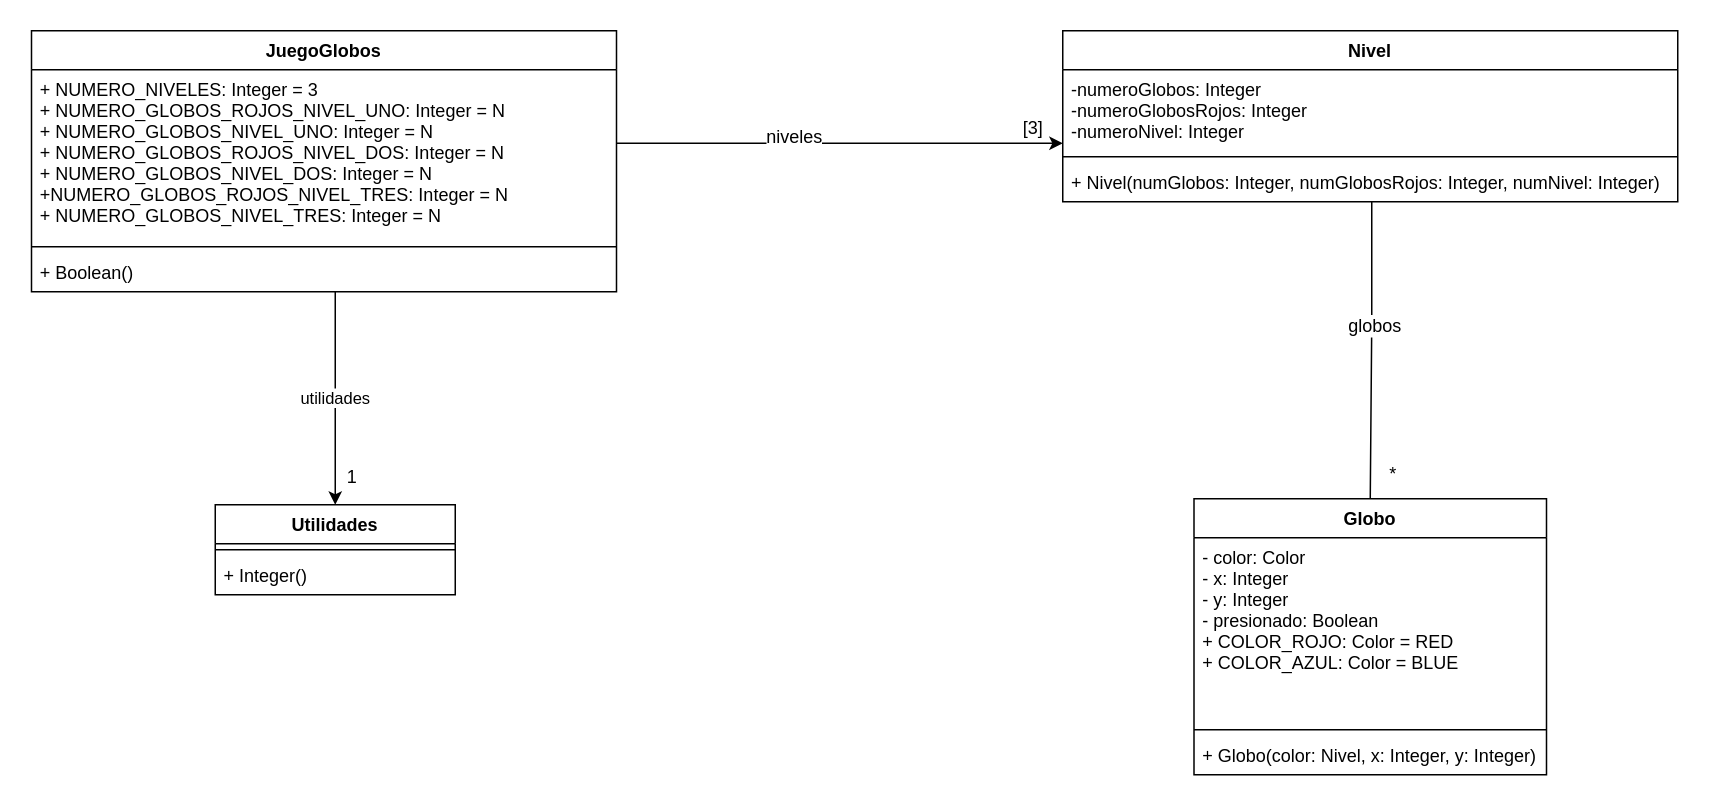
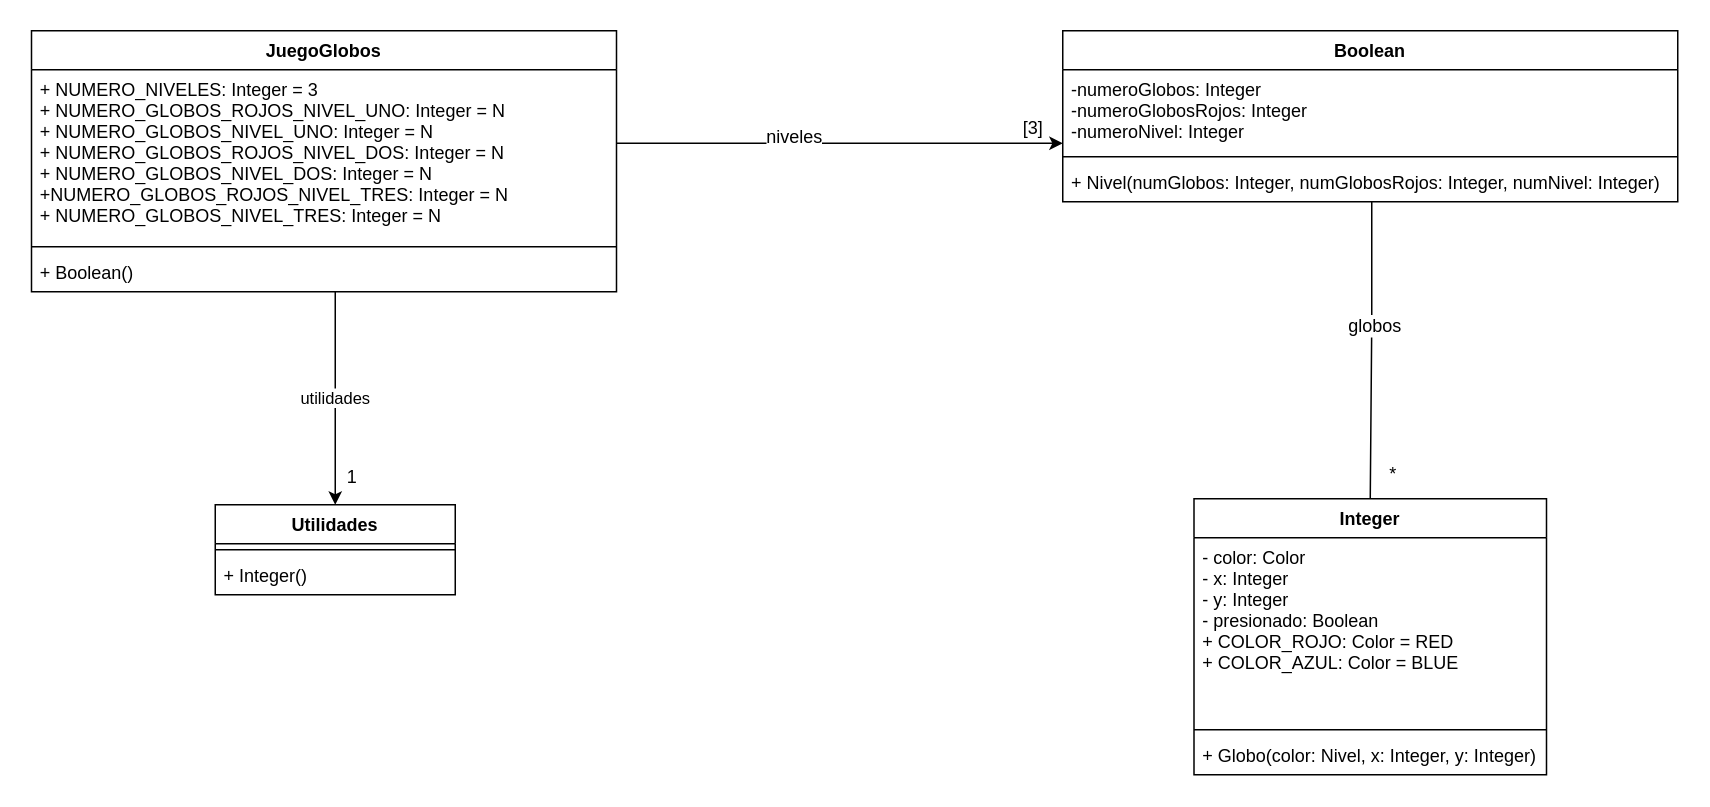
  <mxCell id="0" />
  <mxCell id="1" parent="0" />
  <mxCell id="2" value="JuegoGlobos" style="swimlane;fontStyle=1;align=center;verticalAlign=top;childLayout=stackLayout;horizontal=1;startSize=26;horizontalStack=0;resizeParent=1;resizeParentMax=0;resizeLast=0;collapsible=1;marginBottom=0;" vertex="1" parent="1"><mxGeometry x="20.5" y="20" width="390" height="174" as="geometry" /></mxCell>
  <mxCell id="3" value="+ NUMERO_NIVELES: Integer = 3&#10;+ NUMERO_GLOBOS_ROJOS_NIVEL_UNO: Integer = N&#10;+ NUMERO_GLOBOS_NIVEL_UNO: Integer = N&#10;+ NUMERO_GLOBOS_ROJOS_NIVEL_DOS: Integer = N&#10;+ NUMERO_GLOBOS_NIVEL_DOS: Integer = N&#10;+NUMERO_GLOBOS_ROJOS_NIVEL_TRES: Integer = N&#10;+ NUMERO_GLOBOS_NIVEL_TRES: Integer = N&#10;" style="text;strokeColor=none;fillColor=none;align=left;verticalAlign=top;spacingLeft=4;spacingRight=4;overflow=hidden;rotatable=0;points=[[0,0.5],[1,0.5]];portConstraint=eastwest;" vertex="1" parent="2"><mxGeometry y="26" width="390" height="114" as="geometry" /></mxCell>
  <mxCell id="4" value="" style="line;strokeWidth=1;fillColor=none;align=left;verticalAlign=middle;spacingTop=-1;spacingLeft=3;spacingRight=3;rotatable=0;labelPosition=right;points=[];portConstraint=eastwest;" vertex="1" parent="2"><mxGeometry y="140" width="390" height="8" as="geometry" /></mxCell>
  <mxCell id="5" value="+ Boolean()" style="text;strokeColor=none;fillColor=none;align=left;verticalAlign=top;spacingLeft=4;spacingRight=4;overflow=hidden;rotatable=0;points=[[0,0.5],[1,0.5]];portConstraint=eastwest;" vertex="1" parent="2"><mxGeometry y="148" width="390" height="26" as="geometry" /></mxCell>
  <mxCell id="6" style="edgeStyle=orthogonalEdgeStyle;rounded=0;orthogonalLoop=1;jettySize=auto;html=1;entryX=0.5;entryY=0;entryDx=0;entryDy=0;startArrow=none;startFill=0;endArrow=none;" edge="1" parent="1" source="9" target="13"><mxGeometry relative="1" as="geometry"><Array as="points"><mxPoint x="914" y="215" /><mxPoint x="914" y="215" /></Array></mxGeometry></mxCell>
  <mxCell id="7" value="globos" style="text;html=1;resizable=0;points=[];align=center;verticalAlign=middle;labelBackgroundColor=#ffffff;" vertex="1" connectable="0" parent="6"><mxGeometry x="-0.116" y="6" relative="1" as="geometry"><mxPoint x="-4" y="-6" as="offset" /></mxGeometry></mxCell>
  <mxCell id="8" value="*" style="text;html=1;resizable=0;points=[];align=center;verticalAlign=middle;labelBackgroundColor=#ffffff;" vertex="1" connectable="0" parent="6"><mxGeometry x="0.705" relative="1" as="geometry"><mxPoint x="14.5" y="13" as="offset" /></mxGeometry></mxCell>
- <mxCell id="9" value="Nivel" style="swimlane;fontStyle=1;align=center;verticalAlign=top;childLayout=stackLayout;horizontal=1;startSize=26;horizontalStack=0;resizeParent=1;resizeParentMax=0;resizeLast=0;collapsible=1;marginBottom=0;" vertex="1" parent="1"><mxGeometry x="708" y="20" width="410" height="114" as="geometry" /></mxCell>
+ <mxCell id="9" value="Boolean" style="swimlane;fontStyle=1;align=center;verticalAlign=top;childLayout=stackLayout;horizontal=1;startSize=26;horizontalStack=0;resizeParent=1;resizeParentMax=0;resizeLast=0;collapsible=1;marginBottom=0;" vertex="1" parent="1"><mxGeometry x="708" y="20" width="410" height="114" as="geometry" /></mxCell>
  <mxCell id="10" value="-numeroGlobos: Integer&#10;-numeroGlobosRojos: Integer&#10;-numeroNivel: Integer" style="text;strokeColor=none;fillColor=none;align=left;verticalAlign=top;spacingLeft=4;spacingRight=4;overflow=hidden;rotatable=0;points=[[0,0.5],[1,0.5]];portConstraint=eastwest;" vertex="1" parent="9"><mxGeometry y="26" width="410" height="54" as="geometry" /></mxCell>
  <mxCell id="11" value="" style="line;strokeWidth=1;fillColor=none;align=left;verticalAlign=middle;spacingTop=-1;spacingLeft=3;spacingRight=3;rotatable=0;labelPosition=right;points=[];portConstraint=eastwest;" vertex="1" parent="9"><mxGeometry y="80" width="410" height="8" as="geometry" /></mxCell>
  <mxCell id="12" value="+ Nivel(numGlobos: Integer, numGlobosRojos: Integer, numNivel: Integer)" style="text;strokeColor=none;fillColor=none;align=left;verticalAlign=top;spacingLeft=4;spacingRight=4;overflow=hidden;rotatable=0;points=[[0,0.5],[1,0.5]];portConstraint=eastwest;" vertex="1" parent="9"><mxGeometry y="88" width="410" height="26" as="geometry" /></mxCell>
- <mxCell id="13" value="Globo" style="swimlane;fontStyle=1;align=center;verticalAlign=top;childLayout=stackLayout;horizontal=1;startSize=26;horizontalStack=0;resizeParent=1;resizeParentMax=0;resizeLast=0;collapsible=1;marginBottom=0;" vertex="1" parent="1"><mxGeometry x="795.5" y="332" width="235" height="184" as="geometry" /></mxCell>
+ <mxCell id="13" value="Integer" style="swimlane;fontStyle=1;align=center;verticalAlign=top;childLayout=stackLayout;horizontal=1;startSize=26;horizontalStack=0;resizeParent=1;resizeParentMax=0;resizeLast=0;collapsible=1;marginBottom=0;" vertex="1" parent="1"><mxGeometry x="795.5" y="332" width="235" height="184" as="geometry" /></mxCell>
  <mxCell id="14" value="- color: Color&#10;- x: Integer&#10;- y: Integer&#10;- presionado: Boolean&#10;+ COLOR_ROJO: Color = RED&#10;+ COLOR_AZUL: Color = BLUE&#10;" style="text;strokeColor=none;fillColor=none;align=left;verticalAlign=top;spacingLeft=4;spacingRight=4;overflow=hidden;rotatable=0;points=[[0,0.5],[1,0.5]];portConstraint=eastwest;" vertex="1" parent="13"><mxGeometry y="26" width="235" height="124" as="geometry" /></mxCell>
  <mxCell id="15" value="" style="line;strokeWidth=1;fillColor=none;align=left;verticalAlign=middle;spacingTop=-1;spacingLeft=3;spacingRight=3;rotatable=0;labelPosition=right;points=[];portConstraint=eastwest;" vertex="1" parent="13"><mxGeometry y="150" width="235" height="8" as="geometry" /></mxCell>
  <mxCell id="16" value="+ Globo(color: Nivel, x: Integer, y: Integer)" style="text;strokeColor=none;fillColor=none;align=left;verticalAlign=top;spacingLeft=4;spacingRight=4;overflow=hidden;rotatable=0;points=[[0,0.5],[1,0.5]];portConstraint=eastwest;" vertex="1" parent="13"><mxGeometry y="158" width="235" height="26" as="geometry" /></mxCell>
  <mxCell id="17" value="Utilidades" style="swimlane;fontStyle=1;align=center;verticalAlign=top;childLayout=stackLayout;horizontal=1;startSize=26;horizontalStack=0;resizeParent=1;resizeParentMax=0;resizeLast=0;collapsible=1;marginBottom=0;" vertex="1" parent="1"><mxGeometry x="143" y="336" width="160" height="60" as="geometry" /></mxCell>
  <mxCell id="18" value="" style="line;strokeWidth=1;fillColor=none;align=left;verticalAlign=middle;spacingTop=-1;spacingLeft=3;spacingRight=3;rotatable=0;labelPosition=right;points=[];portConstraint=eastwest;" vertex="1" parent="17"><mxGeometry y="26" width="160" height="8" as="geometry" /></mxCell>
  <mxCell id="19" value="+ Integer()" style="text;strokeColor=none;fillColor=none;align=left;verticalAlign=top;spacingLeft=4;spacingRight=4;overflow=hidden;rotatable=0;points=[[0,0.5],[1,0.5]];portConstraint=eastwest;" vertex="1" parent="17"><mxGeometry y="34" width="160" height="26" as="geometry" /></mxCell>
  <mxCell id="20" value="utilidades" style="edgeStyle=orthogonalEdgeStyle;rounded=0;orthogonalLoop=1;jettySize=auto;html=1;startArrow=none;startFill=0;" edge="1" parent="1" source="5" target="17"><mxGeometry relative="1" as="geometry"><Array as="points"><mxPoint x="223" y="235" /><mxPoint x="223" y="235" /></Array></mxGeometry></mxCell>
  <mxCell id="21" value="1" style="text;html=1;resizable=0;points=[];align=center;verticalAlign=middle;labelBackgroundColor=#ffffff;" vertex="1" connectable="0" parent="20"><mxGeometry x="0.737" relative="1" as="geometry"><mxPoint x="10.5" as="offset" /></mxGeometry></mxCell>
  <mxCell id="22" style="edgeStyle=orthogonalEdgeStyle;rounded=0;orthogonalLoop=1;jettySize=auto;html=1;entryX=0;entryY=0.907;entryDx=0;entryDy=0;entryPerimeter=0;startArrow=none;startFill=0;" edge="1" parent="1" source="3" target="10"><mxGeometry relative="1" as="geometry"><Array as="points"><mxPoint x="478" y="95" /><mxPoint x="478" y="95" /></Array></mxGeometry></mxCell>
  <mxCell id="23" value="niveles" style="text;html=1;resizable=0;points=[];align=center;verticalAlign=middle;labelBackgroundColor=#ffffff;" vertex="1" connectable="0" parent="22"><mxGeometry x="-0.204" y="4" relative="1" as="geometry"><mxPoint as="offset" /></mxGeometry></mxCell>
  <mxCell id="24" value="[3]" style="text;html=1;resizable=0;points=[];align=center;verticalAlign=middle;labelBackgroundColor=#ffffff;" vertex="1" connectable="0" parent="22"><mxGeometry x="0.865" y="-1" relative="1" as="geometry"><mxPoint y="-11.5" as="offset" /></mxGeometry></mxCell>
